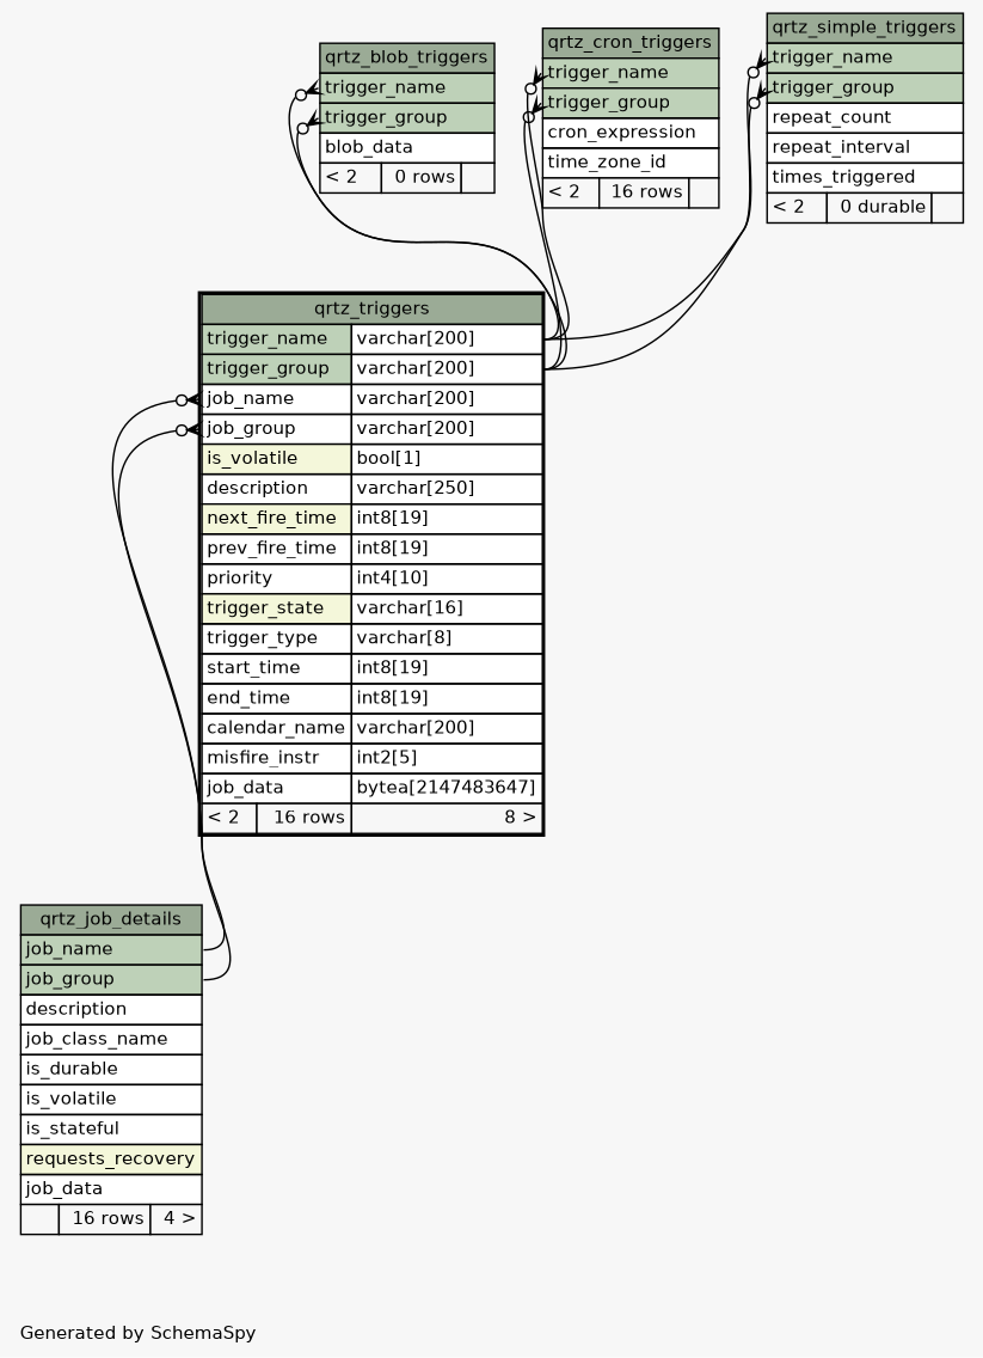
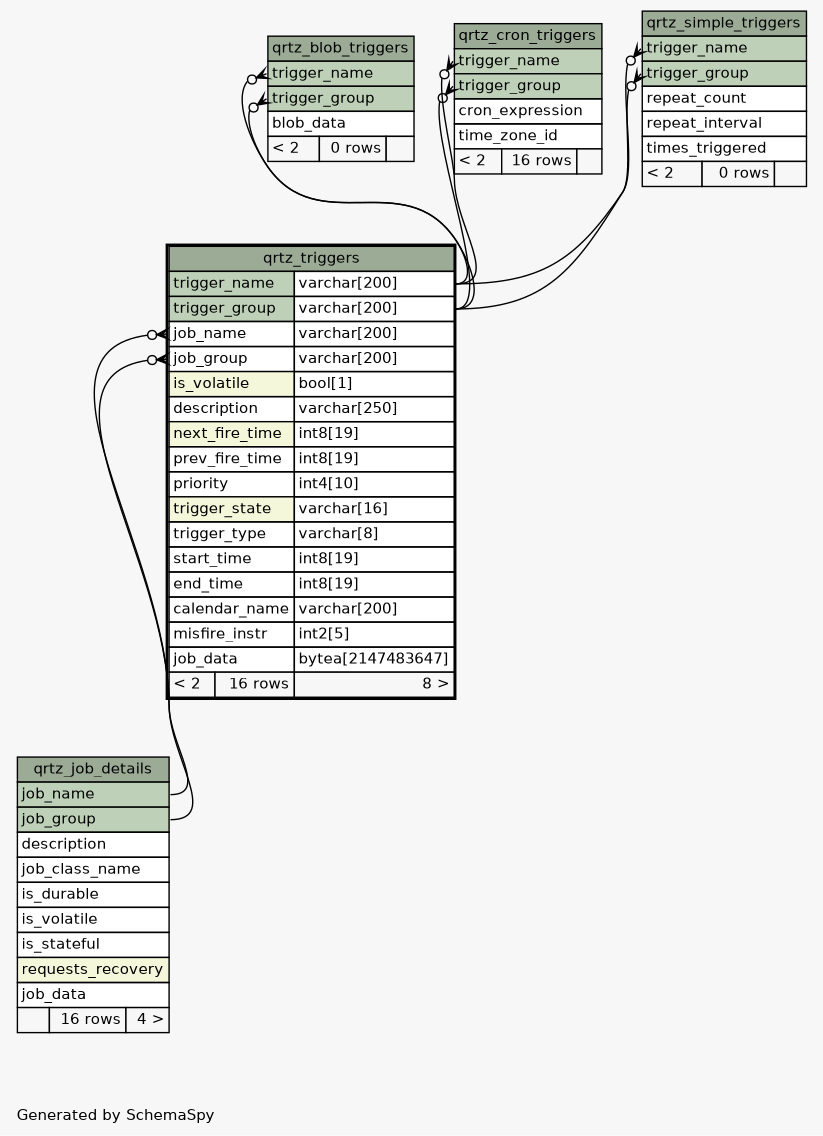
  digraph {
    bgcolor="#f7f7f7"
    fontname=Helvetica
    fontsize=11
    label="\nGenerated by SchemaSpy"
    labeljust=l
    nodesep=0.18
    rankdir=TB
    ranksep=0.46
    node [fontname=Helvetica fontsize=11 shape=plaintext]
    edge [arrowhead=none arrowsize=0.8 arrowtail=crowodot dir=back headport="trigger_group.type:e" tailport="trigger_group:w"]
    n1 [label=<     <TABLE BORDER="0" CELLBORDER="1" CELLSPACING="0" BGCOLOR="#ffffff">       <TR><TD COLSPAN="3" BGCOLOR="#9bab96" ALIGN="CENTER">qrtz_blob_triggers</TD></TR>       <TR><TD PORT="trigger_name" COLSPAN="3" BGCOLOR="#bed1b8" ALIGN="LEFT">trigger_name</TD></TR>       <TR><TD PORT="trigger_group" COLSPAN="3" BGCOLOR="#bed1b8" ALIGN="LEFT">trigger_group</TD></TR>       <TR><TD PORT="blob_data" COLSPAN="3" ALIGN="LEFT">blob_data</TD></TR>       <TR><TD ALIGN="LEFT" BGCOLOR="#f7f7f7">&lt; 2</TD><TD ALIGN="RIGHT" BGCOLOR="#f7f7f7">0 rows</TD><TD ALIGN="RIGHT" BGCOLOR="#f7f7f7">  </TD></TR>     </TABLE>>]
    n2 [label=<     <TABLE BORDER="2" CELLBORDER="1" CELLSPACING="0" BGCOLOR="#ffffff">       <TR><TD COLSPAN="3" BGCOLOR="#9bab96" ALIGN="CENTER">qrtz_triggers</TD></TR>       <TR><TD PORT="trigger_name" COLSPAN="2" BGCOLOR="#bed1b8" ALIGN="LEFT">trigger_name</TD><TD PORT="trigger_name.type" ALIGN="LEFT">varchar[200]</TD></TR>       <TR><TD PORT="trigger_group" COLSPAN="2" BGCOLOR="#bed1b8" ALIGN="LEFT">trigger_group</TD><TD PORT="trigger_group.type" ALIGN="LEFT">varchar[200]</TD></TR>       <TR><TD PORT="job_name" COLSPAN="2" ALIGN="LEFT">job_name</TD><TD PORT="job_name.type" ALIGN="LEFT">varchar[200]</TD></TR>       <TR><TD PORT="job_group" COLSPAN="2" ALIGN="LEFT">job_group</TD><TD PORT="job_group.type" ALIGN="LEFT">varchar[200]</TD></TR>       <TR><TD PORT="is_volatile" COLSPAN="2" BGCOLOR="#f4f7da" ALIGN="LEFT">is_volatile</TD><TD PORT="is_volatile.type" ALIGN="LEFT">bool[1]</TD></TR>       <TR><TD PORT="description" COLSPAN="2" ALIGN="LEFT">description</TD><TD PORT="description.type" ALIGN="LEFT">varchar[250]</TD></TR>       <TR><TD PORT="next_fire_time" COLSPAN="2" BGCOLOR="#f4f7da" ALIGN="LEFT">next_fire_time</TD><TD PORT="next_fire_time.type" ALIGN="LEFT">int8[19]</TD></TR>       <TR><TD PORT="prev_fire_time" COLSPAN="2" ALIGN="LEFT">prev_fire_time</TD><TD PORT="prev_fire_time.type" ALIGN="LEFT">int8[19]</TD></TR>       <TR><TD PORT="priority" COLSPAN="2" ALIGN="LEFT">priority</TD><TD PORT="priority.type" ALIGN="LEFT">int4[10]</TD></TR>       <TR><TD PORT="trigger_state" COLSPAN="2" BGCOLOR="#f4f7da" ALIGN="LEFT">trigger_state</TD><TD PORT="trigger_state.type" ALIGN="LEFT">varchar[16]</TD></TR>       <TR><TD PORT="trigger_type" COLSPAN="2" ALIGN="LEFT">trigger_type</TD><TD PORT="trigger_type.type" ALIGN="LEFT">varchar[8]</TD></TR>       <TR><TD PORT="start_time" COLSPAN="2" ALIGN="LEFT">start_time</TD><TD PORT="start_time.type" ALIGN="LEFT">int8[19]</TD></TR>       <TR><TD PORT="end_time" COLSPAN="2" ALIGN="LEFT">end_time</TD><TD PORT="end_time.type" ALIGN="LEFT">int8[19]</TD></TR>       <TR><TD PORT="calendar_name" COLSPAN="2" ALIGN="LEFT">calendar_name</TD><TD PORT="calendar_name.type" ALIGN="LEFT">varchar[200]</TD></TR>       <TR><TD PORT="misfire_instr" COLSPAN="2" ALIGN="LEFT">misfire_instr</TD><TD PORT="misfire_instr.type" ALIGN="LEFT">int2[5]</TD></TR>       <TR><TD PORT="job_data" COLSPAN="2" ALIGN="LEFT">job_data</TD><TD PORT="job_data.type" ALIGN="LEFT">bytea[2147483647]</TD></TR>       <TR><TD ALIGN="LEFT" BGCOLOR="#f7f7f7">&lt; 2</TD><TD ALIGN="RIGHT" BGCOLOR="#f7f7f7">16 rows</TD><TD ALIGN="RIGHT" BGCOLOR="#f7f7f7">8 &gt;</TD></TR>     </TABLE>>]
    n3 [label=<     <TABLE BORDER="0" CELLBORDER="1" CELLSPACING="0" BGCOLOR="#ffffff">       <TR><TD COLSPAN="3" BGCOLOR="#9bab96" ALIGN="CENTER">qrtz_job_details</TD></TR>       <TR><TD PORT="job_name" COLSPAN="3" BGCOLOR="#bed1b8" ALIGN="LEFT">job_name</TD></TR>       <TR><TD PORT="job_group" COLSPAN="3" BGCOLOR="#bed1b8" ALIGN="LEFT">job_group</TD></TR>       <TR><TD PORT="description" COLSPAN="3" ALIGN="LEFT">description</TD></TR>       <TR><TD PORT="job_class_name" COLSPAN="3" ALIGN="LEFT">job_class_name</TD></TR>       <TR><TD PORT="is_durable" COLSPAN="3" ALIGN="LEFT">is_durable</TD></TR>       <TR><TD PORT="is_volatile" COLSPAN="3" ALIGN="LEFT">is_volatile</TD></TR>       <TR><TD PORT="is_stateful" COLSPAN="3" ALIGN="LEFT">is_stateful</TD></TR>       <TR><TD PORT="requests_recovery" COLSPAN="3" BGCOLOR="#f4f7da" ALIGN="LEFT">requests_recovery</TD></TR>       <TR><TD PORT="job_data" COLSPAN="3" ALIGN="LEFT">job_data</TD></TR>       <TR><TD ALIGN="LEFT" BGCOLOR="#f7f7f7">  </TD><TD ALIGN="RIGHT" BGCOLOR="#f7f7f7">16 rows</TD><TD ALIGN="RIGHT" BGCOLOR="#f7f7f7">4 &gt;</TD></TR>     </TABLE>>]
    n4 [label=<     <TABLE BORDER="0" CELLBORDER="1" CELLSPACING="0" BGCOLOR="#ffffff">       <TR><TD COLSPAN="3" BGCOLOR="#9bab96" ALIGN="CENTER">qrtz_cron_triggers</TD></TR>       <TR><TD PORT="trigger_name" COLSPAN="3" BGCOLOR="#bed1b8" ALIGN="LEFT">trigger_name</TD></TR>       <TR><TD PORT="trigger_group" COLSPAN="3" BGCOLOR="#bed1b8" ALIGN="LEFT">trigger_group</TD></TR>       <TR><TD PORT="cron_expression" COLSPAN="3" ALIGN="LEFT">cron_expression</TD></TR>       <TR><TD PORT="time_zone_id" COLSPAN="3" ALIGN="LEFT">time_zone_id</TD></TR>       <TR><TD ALIGN="LEFT" BGCOLOR="#f7f7f7">&lt; 2</TD><TD ALIGN="RIGHT" BGCOLOR="#f7f7f7">16 rows</TD><TD ALIGN="RIGHT" BGCOLOR="#f7f7f7">  </TD></TR>     </TABLE>>]
-   n5 [label=<     <TABLE BORDER="0" CELLBORDER="1" CELLSPACING="0" BGCOLOR="#ffffff">       <TR><TD COLSPAN="3" BGCOLOR="#9bab96" ALIGN="CENTER">qrtz_simple_triggers</TD></TR>       <TR><TD PORT="trigger_name" COLSPAN="3" BGCOLOR="#bed1b8" ALIGN="LEFT">trigger_name</TD></TR>       <TR><TD PORT="trigger_group" COLSPAN="3" BGCOLOR="#bed1b8" ALIGN="LEFT">trigger_group</TD></TR>       <TR><TD PORT="repeat_count" COLSPAN="3" ALIGN="LEFT">repeat_count</TD></TR>       <TR><TD PORT="repeat_interval" COLSPAN="3" ALIGN="LEFT">repeat_interval</TD></TR>       <TR><TD PORT="times_triggered" COLSPAN="3" ALIGN="LEFT">times_triggered</TD></TR>       <TR><TD ALIGN="LEFT" BGCOLOR="#f7f7f7">&lt; 2</TD><TD ALIGN="RIGHT" BGCOLOR="#f7f7f7">0 durable</TD><TD ALIGN="RIGHT" BGCOLOR="#f7f7f7">  </TD></TR>     </TABLE>>]
+   n5 [label=<     <TABLE BORDER="0" CELLBORDER="1" CELLSPACING="0" BGCOLOR="#ffffff">       <TR><TD COLSPAN="3" BGCOLOR="#9bab96" ALIGN="CENTER">qrtz_simple_triggers</TD></TR>       <TR><TD PORT="trigger_name" COLSPAN="3" BGCOLOR="#bed1b8" ALIGN="LEFT">trigger_name</TD></TR>       <TR><TD PORT="trigger_group" COLSPAN="3" BGCOLOR="#bed1b8" ALIGN="LEFT">trigger_group</TD></TR>       <TR><TD PORT="repeat_count" COLSPAN="3" ALIGN="LEFT">repeat_count</TD></TR>       <TR><TD PORT="repeat_interval" COLSPAN="3" ALIGN="LEFT">repeat_interval</TD></TR>       <TR><TD PORT="times_triggered" COLSPAN="3" ALIGN="LEFT">times_triggered</TD></TR>       <TR><TD ALIGN="LEFT" BGCOLOR="#f7f7f7">&lt; 2</TD><TD ALIGN="RIGHT" BGCOLOR="#f7f7f7">0 rows</TD><TD ALIGN="RIGHT" BGCOLOR="#f7f7f7">  </TD></TR>     </TABLE>>]
    n1 -> n2
    n1 -> n2 [headport="trigger_name.type:e" tailport="trigger_name:w"]
    n2 -> n3 [headport="job_group:e" tailport="job_group:w"]
    n2 -> n3 [headport="job_name:e" tailport="job_name:w"]
    n4 -> n2
    n4 -> n2 [headport="trigger_name.type:e" tailport="trigger_name:w"]
    n5 -> n2
    n5 -> n2 [headport="trigger_name.type:e" tailport="trigger_name:w"]
  }
